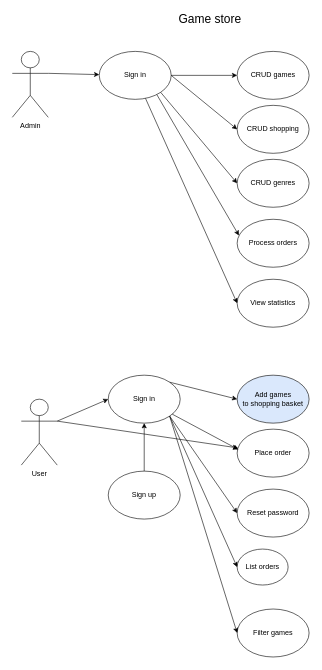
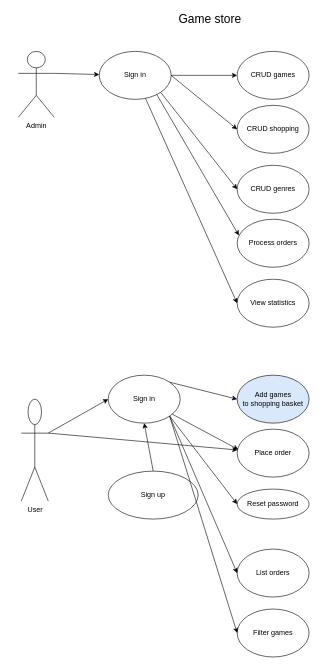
  <mxCell id="0" />
  <mxCell id="1" parent="0" />
- <mxCell id="2" value="Admin" style="shape=umlActor;verticalLabelPosition=bottom;verticalAlign=top;html=1;outlineConnect=0;" vertex="1" parent="1"><mxGeometry x="20" y="85" width="60" height="110" as="geometry" /></mxCell>
+ <mxCell id="2" value="Admin" style="shape=umlActor;verticalLabelPosition=bottom;verticalAlign=top;html=1;outlineConnect=0;" vertex="1" parent="1"><mxGeometry x="30" y="85" width="60" height="110" as="geometry" /></mxCell>
  <mxCell id="3" value="&lt;font style=&quot;font-size: 20px&quot;&gt;Game store&lt;/font&gt;" style="text;html=1;strokeColor=none;fillColor=none;align=center;verticalAlign=middle;whiteSpace=wrap;rounded=0;" vertex="1" parent="1"><mxGeometry x="235" y="20" width="230" height="20" as="geometry" /></mxCell>
  <mxCell id="4" value="Sign in" style="ellipse;whiteSpace=wrap;html=1;" vertex="1" parent="1"><mxGeometry x="165" y="85" width="120" height="80" as="geometry" /></mxCell>
  <mxCell id="5" value="" style="endArrow=classic;html=1;exitX=1;exitY=0.333;exitDx=0;exitDy=0;exitPerimeter=0;" edge="1" parent="1" source="2" target="4"><mxGeometry width="50" height="50" relative="1" as="geometry"><mxPoint x="105" y="155" as="sourcePoint" /><mxPoint x="155" y="105" as="targetPoint" /></mxGeometry></mxCell>
- <mxCell id="6" value="User" style="shape=umlActor;verticalLabelPosition=bottom;verticalAlign=top;html=1;outlineConnect=0;" vertex="1" parent="1"><mxGeometry x="35" y="665" width="60" height="110" as="geometry" /></mxCell>
+ <mxCell id="6" value="User" style="shape=umlActor;verticalLabelPosition=bottom;verticalAlign=top;html=1;outlineConnect=0;" vertex="1" parent="1"><mxGeometry x="35" y="665" width="45" height="170" as="geometry" /></mxCell>
  <mxCell id="7" value="" style="endArrow=classic;html=1;exitX=1;exitY=0.333;exitDx=0;exitDy=0;exitPerimeter=0;entryX=0;entryY=0.5;entryDx=0;entryDy=0;" edge="1" parent="1" source="6" target="12"><mxGeometry width="50" height="50" relative="1" as="geometry"><mxPoint x="110" y="714.997" as="sourcePoint" /><mxPoint x="213.94" y="789.163" as="targetPoint" /></mxGeometry></mxCell>
- <mxCell id="8" value="Sign up" style="ellipse;whiteSpace=wrap;html=1;" vertex="1" parent="1"><mxGeometry x="180" y="785" width="120" height="80" as="geometry" /></mxCell>
+ <mxCell id="8" value="Sign up" style="ellipse;whiteSpace=wrap;html=1;" vertex="1" parent="1"><mxGeometry x="180" y="785" width="150" height="80" as="geometry" /></mxCell>
  <mxCell id="9" value="" style="endArrow=classic;html=1;exitX=1;exitY=0.333;exitDx=0;exitDy=0;exitPerimeter=0;" edge="1" parent="1" source="6" target="16"><mxGeometry width="50" height="50" relative="1" as="geometry"><mxPoint x="110" y="775" as="sourcePoint" /><mxPoint x="160" y="725" as="targetPoint" /></mxGeometry></mxCell>
  <mxCell id="10" value="CRUD games" style="ellipse;whiteSpace=wrap;html=1;" vertex="1" parent="1"><mxGeometry x="395" y="85" width="120" height="80" as="geometry" /></mxCell>
  <mxCell id="11" value="CRUD shopping" style="ellipse;whiteSpace=wrap;html=1;" vertex="1" parent="1"><mxGeometry x="395" y="175" width="120" height="80" as="geometry" /></mxCell>
  <mxCell id="12" value="Sign in" style="ellipse;whiteSpace=wrap;html=1;" vertex="1" parent="1"><mxGeometry x="180" y="625" width="120" height="80" as="geometry" /></mxCell>
- <mxCell id="13" value="CRUD genres" style="ellipse;whiteSpace=wrap;html=1;" vertex="1" parent="1"><mxGeometry x="395" y="265" width="120" height="80" as="geometry" /></mxCell>
+ <mxCell id="13" value="CRUD genres" style="ellipse;whiteSpace=wrap;html=1;" vertex="1" parent="1"><mxGeometry x="395" y="275" width="120" height="80" as="geometry" /></mxCell>
  <mxCell id="14" value="Process orders" style="ellipse;whiteSpace=wrap;html=1;" vertex="1" parent="1"><mxGeometry x="395" y="365" width="120" height="80" as="geometry" /></mxCell>
  <mxCell id="15" value="Add games to&amp;nbsp;shopping basket" style="ellipse;whiteSpace=wrap;html=1;fillColor=#dae8fc;" vertex="1" parent="1"><mxGeometry x="395" y="625" width="120" height="80" as="geometry" /></mxCell>
  <mxCell id="16" value="Place order" style="ellipse;whiteSpace=wrap;html=1;" vertex="1" parent="1"><mxGeometry x="395" y="715" width="120" height="80" as="geometry" /></mxCell>
- <mxCell id="17" value="Reset password" style="ellipse;whiteSpace=wrap;html=1;" vertex="1" parent="1"><mxGeometry x="395" y="815" width="120" height="80" as="geometry" /></mxCell>
- <mxCell id="18" value="List orders" style="ellipse;whiteSpace=wrap;html=1;" vertex="1" parent="1"><mxGeometry x="395" y="915" width="85" height="60" as="geometry" /></mxCell>
+ <mxCell id="17" value="Reset password" style="ellipse;whiteSpace=wrap;html=1;" vertex="1" parent="1"><mxGeometry x="395" y="815" width="120" height="50" as="geometry" /></mxCell>
+ <mxCell id="18" value="List orders" style="ellipse;whiteSpace=wrap;html=1;" vertex="1" parent="1"><mxGeometry x="395" y="915" width="120" height="80" as="geometry" /></mxCell>
  <mxCell id="19" value="" style="endArrow=classic;html=1;exitX=0.5;exitY=0;exitDx=0;exitDy=0;entryX=0.5;entryY=1;entryDx=0;entryDy=0;" edge="1" parent="1" source="8" target="12"><mxGeometry width="50" height="50" relative="1" as="geometry"><mxPoint x="300" y="714.997" as="sourcePoint" /><mxPoint x="402.574" y="750.046" as="targetPoint" /></mxGeometry></mxCell>
  <mxCell id="20" value="" style="endArrow=classic;html=1;exitX=1;exitY=0;exitDx=0;exitDy=0;entryX=0;entryY=0.5;entryDx=0;entryDy=0;" edge="1" parent="1" source="12" target="15"><mxGeometry width="50" height="50" relative="1" as="geometry"><mxPoint x="285" y="604.997" as="sourcePoint" /><mxPoint x="387.574" y="640.046" as="targetPoint" /></mxGeometry></mxCell>
  <mxCell id="21" value="" style="endArrow=classic;html=1;entryX=0.017;entryY=0.425;entryDx=0;entryDy=0;entryPerimeter=0;" edge="1" parent="1" source="12" target="16"><mxGeometry width="50" height="50" relative="1" as="geometry"><mxPoint x="292.43" y="702.477" as="sourcePoint" /><mxPoint x="395.004" y="737.526" as="targetPoint" /></mxGeometry></mxCell>
  <mxCell id="22" value="" style="endArrow=classic;html=1;exitX=1;exitY=1;exitDx=0;exitDy=0;entryX=0;entryY=0.5;entryDx=0;entryDy=0;" edge="1" parent="1" source="12" target="17"><mxGeometry width="50" height="50" relative="1" as="geometry"><mxPoint x="292.43" y="739.947" as="sourcePoint" /><mxPoint x="395.004" y="774.996" as="targetPoint" /></mxGeometry></mxCell>
  <mxCell id="23" value="" style="endArrow=classic;html=1;exitX=1;exitY=1;exitDx=0;exitDy=0;entryX=0;entryY=0.5;entryDx=0;entryDy=0;" edge="1" parent="1" source="12" target="18"><mxGeometry width="50" height="50" relative="1" as="geometry"><mxPoint x="292.43" y="834.997" as="sourcePoint" /><mxPoint x="395.004" y="870.046" as="targetPoint" /></mxGeometry></mxCell>
  <mxCell id="24" value="" style="endArrow=classic;html=1;exitX=1;exitY=0.5;exitDx=0;exitDy=0;entryX=0;entryY=0.5;entryDx=0;entryDy=0;" edge="1" parent="1" source="4" target="10"><mxGeometry width="50" height="50" relative="1" as="geometry"><mxPoint x="292.43" y="84.997" as="sourcePoint" /><mxPoint x="395.004" y="120.046" as="targetPoint" /></mxGeometry></mxCell>
  <mxCell id="25" value="" style="endArrow=classic;html=1;exitX=1;exitY=0.5;exitDx=0;exitDy=0;entryX=0;entryY=0.5;entryDx=0;entryDy=0;" edge="1" parent="1" source="4" target="11"><mxGeometry width="50" height="50" relative="1" as="geometry"><mxPoint x="285" y="214.5" as="sourcePoint" /><mxPoint x="395" y="214.5" as="targetPoint" /></mxGeometry></mxCell>
  <mxCell id="26" value="" style="endArrow=classic;html=1;exitX=1;exitY=1;exitDx=0;exitDy=0;entryX=0;entryY=0.5;entryDx=0;entryDy=0;" edge="1" parent="1" source="4" target="13"><mxGeometry width="50" height="50" relative="1" as="geometry"><mxPoint x="275" y="314.5" as="sourcePoint" /><mxPoint x="385" y="314.5" as="targetPoint" /></mxGeometry></mxCell>
  <mxCell id="27" value="" style="endArrow=classic;html=1;exitX=0.8;exitY=0.9;exitDx=0;exitDy=0;entryX=0.025;entryY=0.338;entryDx=0;entryDy=0;exitPerimeter=0;entryPerimeter=0;" edge="1" parent="1" source="4" target="14"><mxGeometry width="50" height="50" relative="1" as="geometry"><mxPoint x="275" y="415" as="sourcePoint" /><mxPoint x="385" y="415" as="targetPoint" /></mxGeometry></mxCell>
  <mxCell id="28" value="Filter games" style="ellipse;whiteSpace=wrap;html=1;" vertex="1" parent="1"><mxGeometry x="395" y="1015" width="120" height="80" as="geometry" /></mxCell>
  <mxCell id="29" value="" style="endArrow=classic;html=1;exitX=1;exitY=1;exitDx=0;exitDy=0;entryX=0;entryY=0.5;entryDx=0;entryDy=0;" edge="1" parent="1" source="12" target="28"><mxGeometry width="50" height="50" relative="1" as="geometry"><mxPoint x="255" y="985" as="sourcePoint" /><mxPoint x="305" y="935" as="targetPoint" /></mxGeometry></mxCell>
  <mxCell id="30" value="View statistics" style="ellipse;whiteSpace=wrap;html=1;" vertex="1" parent="1"><mxGeometry x="395" y="465" width="120" height="80" as="geometry" /></mxCell>
  <mxCell id="31" value="" style="endArrow=classic;html=1;entryX=0;entryY=0.5;entryDx=0;entryDy=0;" edge="1" parent="1" source="4" target="30"><mxGeometry width="50" height="50" relative="1" as="geometry"><mxPoint x="235" y="185" as="sourcePoint" /><mxPoint x="372" y="420.04" as="targetPoint" /></mxGeometry></mxCell>
